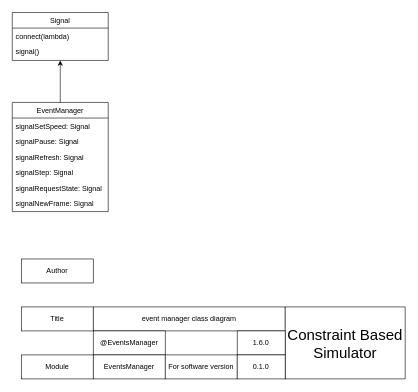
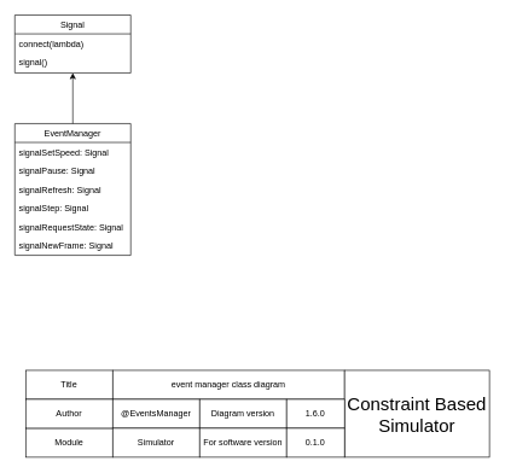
  <mxCell id="0" />
  <mxCell id="1" parent="0" />
  <mxCell id="2" value="EventManager" style="swimlane;fontStyle=0;align=center;verticalAlign=top;childLayout=stackLayout;horizontal=1;startSize=26;horizontalStack=0;resizeParent=1;resizeLast=0;collapsible=1;marginBottom=0;rounded=0;shadow=0;strokeWidth=1;" parent="1" vertex="1"><mxGeometry x="20" y="170" width="160" height="182" as="geometry"><mxRectangle x="130" y="380" width="160" height="26" as="alternateBounds" /></mxGeometry></mxCell>
  <mxCell id="3" value="signalSetSpeed: Signal" style="text;align=left;verticalAlign=top;spacingLeft=4;spacingRight=4;overflow=hidden;rotatable=0;points=[[0,0.5],[1,0.5]];portConstraint=eastwest;" vertex="1" parent="2"><mxGeometry y="26" width="160" height="26" as="geometry" /></mxCell>
  <mxCell id="4" value="signalPause: Signal" style="text;align=left;verticalAlign=top;spacingLeft=4;spacingRight=4;overflow=hidden;rotatable=0;points=[[0,0.5],[1,0.5]];portConstraint=eastwest;" vertex="1" parent="2"><mxGeometry y="52" width="160" height="26" as="geometry" /></mxCell>
  <mxCell id="5" value="signalRefresh: Signal" style="text;align=left;verticalAlign=top;spacingLeft=4;spacingRight=4;overflow=hidden;rotatable=0;points=[[0,0.5],[1,0.5]];portConstraint=eastwest;" vertex="1" parent="2"><mxGeometry y="78" width="160" height="26" as="geometry" /></mxCell>
  <mxCell id="6" value="signalStep: Signal" style="text;align=left;verticalAlign=top;spacingLeft=4;spacingRight=4;overflow=hidden;rotatable=0;points=[[0,0.5],[1,0.5]];portConstraint=eastwest;" vertex="1" parent="2"><mxGeometry y="104" width="160" height="26" as="geometry" /></mxCell>
  <mxCell id="7" value="signalRequestState: Signal" style="text;align=left;verticalAlign=top;spacingLeft=4;spacingRight=4;overflow=hidden;rotatable=0;points=[[0,0.5],[1,0.5]];portConstraint=eastwest;" vertex="1" parent="2"><mxGeometry y="130" width="160" height="26" as="geometry" /></mxCell>
  <mxCell id="8" value="signalNewFrame: Signal" style="text;align=left;verticalAlign=top;spacingLeft=4;spacingRight=4;overflow=hidden;rotatable=0;points=[[0,0.5],[1,0.5]];portConstraint=eastwest;" vertex="1" parent="2"><mxGeometry y="156" width="160" height="26" as="geometry" /></mxCell>
  <mxCell id="9" value="Title" style="rounded=0;whiteSpace=wrap;html=1;" parent="1" vertex="1"><mxGeometry x="35" y="511" width="120" height="40" as="geometry" /></mxCell>
  <mxCell id="10" value="event manager class diagram" style="rounded=0;whiteSpace=wrap;html=1;" parent="1" vertex="1"><mxGeometry x="155" y="511" width="320" height="40" as="geometry" /></mxCell>
  <mxCell id="11" value="Module" style="rounded=0;whiteSpace=wrap;html=1;" parent="1" vertex="1"><mxGeometry x="35" y="591" width="120" height="40" as="geometry" /></mxCell>
- <mxCell id="12" value="Author" style="rounded=0;whiteSpace=wrap;html=1;" parent="1" vertex="1"><mxGeometry x="35" y="431" width="120" height="40" as="geometry" /></mxCell>
+ <mxCell id="12" value="Author" style="rounded=0;whiteSpace=wrap;html=1;" parent="1" vertex="1"><mxGeometry x="35" y="551" width="120" height="40" as="geometry" /></mxCell>
  <mxCell id="13" value="@EventsManager" style="rounded=0;whiteSpace=wrap;html=1;" parent="1" vertex="1"><mxGeometry x="155" y="551" width="120" height="40" as="geometry" /></mxCell>
- <mxCell id="14" value="EventsManager" style="rounded=0;whiteSpace=wrap;html=1;" parent="1" vertex="1"><mxGeometry x="155" y="591" width="120" height="40" as="geometry" /></mxCell>
+ <mxCell id="14" value="Simulator" style="rounded=0;whiteSpace=wrap;html=1;" parent="1" vertex="1"><mxGeometry x="155" y="591" width="120" height="40" as="geometry" /></mxCell>
+ <mxCell id="15" value="Diagram version" style="rounded=0;whiteSpace=wrap;html=1;" parent="1" vertex="1"><mxGeometry x="275" y="551" width="120" height="40" as="geometry" /></mxCell>
  <mxCell id="16" value="&lt;font style=&quot;font-size: 25px;&quot;&gt;Constraint Based Simulator&lt;/font&gt;" style="rounded=0;whiteSpace=wrap;html=1;" parent="1" vertex="1"><mxGeometry x="475" y="511" width="200" height="120" as="geometry" /></mxCell>
  <mxCell id="17" value="1.6.0" style="rounded=0;whiteSpace=wrap;html=1;" parent="1" vertex="1"><mxGeometry x="395" y="551" width="80" height="40" as="geometry" /></mxCell>
  <mxCell id="18" value="For software version" style="rounded=0;whiteSpace=wrap;html=1;" parent="1" vertex="1"><mxGeometry x="275" y="591" width="120" height="40" as="geometry" /></mxCell>
  <mxCell id="19" value="0.1.0" style="rounded=0;whiteSpace=wrap;html=1;" parent="1" vertex="1"><mxGeometry x="395" y="591" width="80" height="40" as="geometry" /></mxCell>
  <mxCell id="20" value="Signal" style="swimlane;fontStyle=0;align=center;verticalAlign=top;childLayout=stackLayout;horizontal=1;startSize=26;horizontalStack=0;resizeParent=1;resizeLast=0;collapsible=1;marginBottom=0;rounded=0;shadow=0;strokeWidth=1;" vertex="1" parent="1"><mxGeometry x="20" y="20" width="160" height="80" as="geometry"><mxRectangle x="130" y="380" width="160" height="26" as="alternateBounds" /></mxGeometry></mxCell>
  <mxCell id="21" value="connect(lambda)" style="text;align=left;verticalAlign=top;spacingLeft=4;spacingRight=4;overflow=hidden;rotatable=0;points=[[0,0.5],[1,0.5]];portConstraint=eastwest;" vertex="1" parent="20"><mxGeometry y="26" width="160" height="26" as="geometry" /></mxCell>
  <mxCell id="22" value="signal()" style="text;align=left;verticalAlign=top;spacingLeft=4;spacingRight=4;overflow=hidden;rotatable=0;points=[[0,0.5],[1,0.5]];portConstraint=eastwest;" vertex="1" parent="20"><mxGeometry y="52" width="160" height="26" as="geometry" /></mxCell>
  <mxCell id="23" style="edgeStyle=orthogonalEdgeStyle;rounded=0;orthogonalLoop=1;jettySize=auto;html=1;" edge="1" parent="1" source="2" target="20"><mxGeometry relative="1" as="geometry"><mxPoint x="20" y="126" as="sourcePoint" /><mxPoint x="-95" y="125" as="targetPoint" /></mxGeometry></mxCell>
